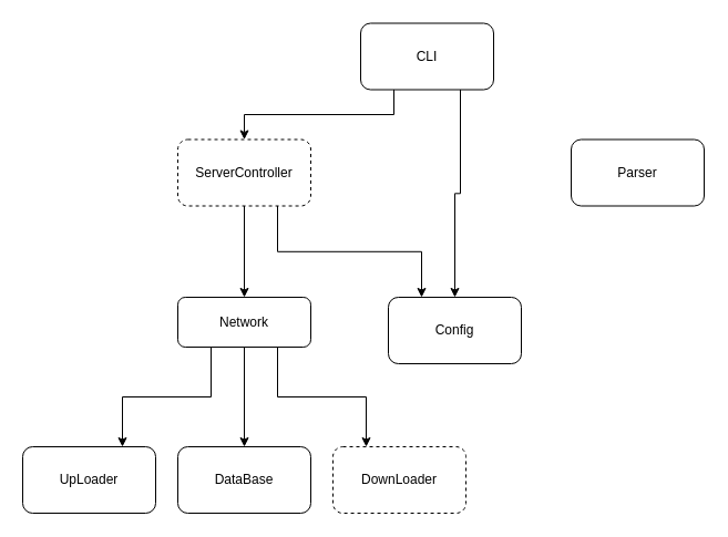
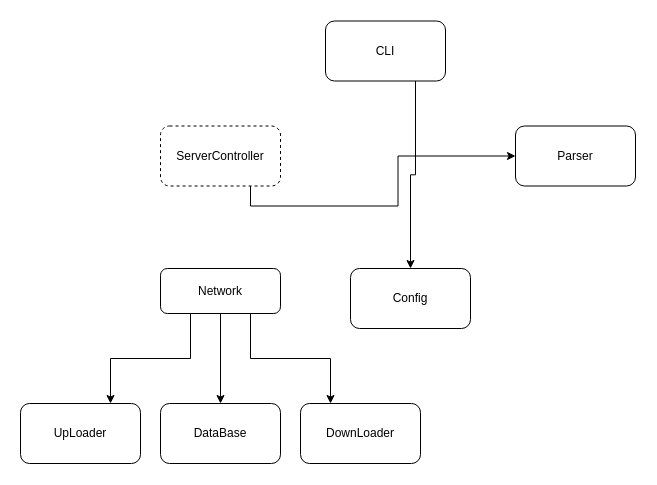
  <mxCell id="0" />
  <mxCell id="1" parent="0" />
  <mxCell id="2" style="edgeStyle=orthogonalEdgeStyle;rounded=0;orthogonalLoop=1;jettySize=auto;html=1;exitX=0.5;exitY=1;exitDx=0;exitDy=0;entryX=0.5;entryY=0;entryDx=0;entryDy=0;" parent="1" source="5" target="7" edge="1"><mxGeometry relative="1" as="geometry" /></mxCell>
  <mxCell id="3" style="edgeStyle=orthogonalEdgeStyle;rounded=0;orthogonalLoop=1;jettySize=auto;html=1;exitX=0.25;exitY=1;exitDx=0;exitDy=0;entryX=0.75;entryY=0;entryDx=0;entryDy=0;" parent="1" source="5" target="6" edge="1"><mxGeometry relative="1" as="geometry" /></mxCell>
  <mxCell id="4" style="edgeStyle=orthogonalEdgeStyle;rounded=0;orthogonalLoop=1;jettySize=auto;html=1;exitX=0.75;exitY=1;exitDx=0;exitDy=0;entryX=0.25;entryY=0;entryDx=0;entryDy=0;" parent="1" source="5" target="8" edge="1"><mxGeometry relative="1" as="geometry" /></mxCell>
  <mxCell id="5" value="Network" style="rounded=1;whiteSpace=wrap;html=1;" parent="1" vertex="1"><mxGeometry x="160" y="268" width="120" height="45" as="geometry" /></mxCell>
  <mxCell id="6" value="UpLoader&lt;br&gt;" style="rounded=1;whiteSpace=wrap;html=1;" parent="1" vertex="1"><mxGeometry x="20" y="403" width="120" height="60" as="geometry" /></mxCell>
  <mxCell id="7" value="DataBase" style="rounded=1;whiteSpace=wrap;html=1;" parent="1" vertex="1"><mxGeometry x="160" y="403" width="120" height="60" as="geometry" /></mxCell>
- <mxCell id="8" value="DownLoader" style="rounded=1;whiteSpace=wrap;html=1;dashed=1;" parent="1" vertex="1"><mxGeometry x="300" y="403" width="120" height="60" as="geometry" /></mxCell>
+ <mxCell id="8" value="DownLoader" style="rounded=1;whiteSpace=wrap;html=1;" parent="1" vertex="1"><mxGeometry x="300" y="403" width="120" height="60" as="geometry" /></mxCell>
  <mxCell id="9" style="edgeStyle=orthogonalEdgeStyle;rounded=0;orthogonalLoop=1;jettySize=auto;html=1;exitX=0.75;exitY=1;exitDx=0;exitDy=0;" parent="1" source="11" target="13" edge="1"><mxGeometry relative="1" as="geometry" /></mxCell>
- <mxCell id="10" style="edgeStyle=orthogonalEdgeStyle;rounded=0;orthogonalLoop=1;jettySize=auto;html=1;exitX=0.25;exitY=1;exitDx=0;exitDy=0;entryX=0.5;entryY=0;entryDx=0;entryDy=0;" parent="1" source="11" target="16" edge="1"><mxGeometry relative="1" as="geometry" /></mxCell>
  <mxCell id="11" value="CLI&lt;br&gt;" style="rounded=1;whiteSpace=wrap;html=1;" parent="1" vertex="1"><mxGeometry x="325" y="20.5" width="120" height="60" as="geometry" /></mxCell>
  <mxCell id="12" value="Parser&lt;br&gt;" style="rounded=1;whiteSpace=wrap;html=1;" parent="1" vertex="1"><mxGeometry x="515" y="125.5" width="120" height="60" as="geometry" /></mxCell>
  <mxCell id="13" value="Config&lt;br&gt;" style="rounded=1;whiteSpace=wrap;html=1;" parent="1" vertex="1"><mxGeometry x="350" y="268" width="120" height="60" as="geometry" /></mxCell>
- <mxCell id="14" style="edgeStyle=orthogonalEdgeStyle;rounded=0;orthogonalLoop=1;jettySize=auto;html=1;exitX=0.5;exitY=1;exitDx=0;exitDy=0;entryX=0.5;entryY=0;entryDx=0;entryDy=0;" parent="1" source="16" target="5" edge="1"><mxGeometry relative="1" as="geometry" /></mxCell>
- <mxCell id="15" style="edgeStyle=orthogonalEdgeStyle;rounded=0;orthogonalLoop=1;jettySize=auto;html=1;exitX=0.75;exitY=1;exitDx=0;exitDy=0;entryX=0.25;entryY=0;entryDx=0;entryDy=0;" parent="1" source="16" target="13" edge="1"><mxGeometry relative="1" as="geometry" /></mxCell>
+ <mxCell id="15" style="edgeStyle=orthogonalEdgeStyle;rounded=0;orthogonalLoop=1;jettySize=auto;html=1;exitX=0.75;exitY=1;exitDx=0;exitDy=0;" parent="1" source="16" target="12" edge="1"><mxGeometry relative="1" as="geometry" /></mxCell>
  <mxCell id="16" value="ServerController&lt;br&gt;" style="rounded=1;whiteSpace=wrap;html=1;dashed=1;" parent="1" vertex="1"><mxGeometry x="160" y="125.5" width="120" height="60" as="geometry" /></mxCell>
